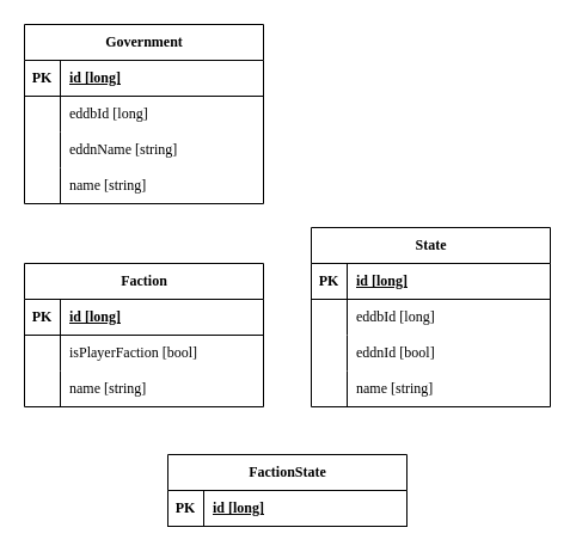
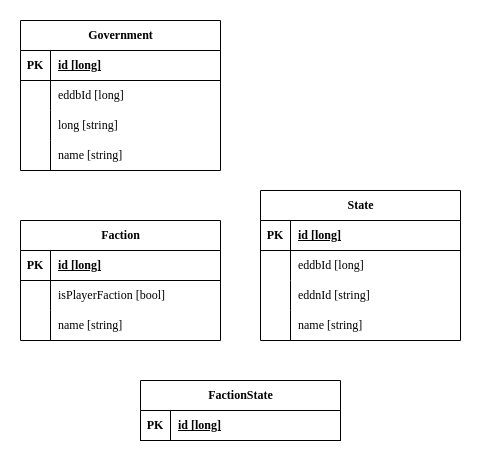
  <mxCell id="0" />
  <mxCell id="1" parent="0" />
  <mxCell id="2" value="Government" style="shape=table;startSize=30;container=1;collapsible=1;childLayout=tableLayout;fixedRows=1;rowLines=0;fontStyle=1;align=center;resizeLast=1;html=1;fontFamily=Consolas;" vertex="1" parent="1"><mxGeometry x="20" y="20" width="200" height="150" as="geometry" /></mxCell>
  <mxCell id="3" value="" style="shape=tableRow;horizontal=0;startSize=0;swimlaneHead=0;swimlaneBody=0;fillColor=none;collapsible=0;dropTarget=0;points=[[0,0.5],[1,0.5]];portConstraint=eastwest;top=0;left=0;right=0;bottom=1;fontFamily=Consolas;" vertex="1" parent="2"><mxGeometry y="30" width="200" height="30" as="geometry" /></mxCell>
  <mxCell id="4" value="PK" style="shape=partialRectangle;connectable=0;fillColor=none;top=0;left=0;bottom=0;right=0;fontStyle=1;overflow=hidden;whiteSpace=wrap;html=1;fontFamily=Consolas;" vertex="1" parent="3"><mxGeometry width="30" height="30" as="geometry"><mxRectangle width="30" height="30" as="alternateBounds" /></mxGeometry></mxCell>
  <mxCell id="5" value="id [long]" style="shape=partialRectangle;connectable=0;fillColor=none;top=0;left=0;bottom=0;right=0;align=left;spacingLeft=6;fontStyle=5;overflow=hidden;whiteSpace=wrap;html=1;fontFamily=Consolas;" vertex="1" parent="3"><mxGeometry x="30" width="170" height="30" as="geometry"><mxRectangle width="170" height="30" as="alternateBounds" /></mxGeometry></mxCell>
  <mxCell id="6" value="" style="shape=tableRow;horizontal=0;startSize=0;swimlaneHead=0;swimlaneBody=0;fillColor=none;collapsible=0;dropTarget=0;points=[[0,0.5],[1,0.5]];portConstraint=eastwest;top=0;left=0;right=0;bottom=0;fontFamily=Consolas;" vertex="1" parent="2"><mxGeometry y="60" width="200" height="30" as="geometry" /></mxCell>
  <mxCell id="7" value="" style="shape=partialRectangle;connectable=0;fillColor=none;top=0;left=0;bottom=0;right=0;editable=1;overflow=hidden;whiteSpace=wrap;html=1;fontFamily=Consolas;" vertex="1" parent="6"><mxGeometry width="30" height="30" as="geometry"><mxRectangle width="30" height="30" as="alternateBounds" /></mxGeometry></mxCell>
  <mxCell id="8" value="eddbId [long]" style="shape=partialRectangle;connectable=0;fillColor=none;top=0;left=0;bottom=0;right=0;align=left;spacingLeft=6;overflow=hidden;whiteSpace=wrap;html=1;fontFamily=Consolas;" vertex="1" parent="6"><mxGeometry x="30" width="170" height="30" as="geometry"><mxRectangle width="170" height="30" as="alternateBounds" /></mxGeometry></mxCell>
  <mxCell id="9" value="" style="shape=tableRow;horizontal=0;startSize=0;swimlaneHead=0;swimlaneBody=0;fillColor=none;collapsible=0;dropTarget=0;points=[[0,0.5],[1,0.5]];portConstraint=eastwest;top=0;left=0;right=0;bottom=0;fontFamily=Consolas;" vertex="1" parent="2"><mxGeometry y="90" width="200" height="30" as="geometry" /></mxCell>
  <mxCell id="10" value="" style="shape=partialRectangle;connectable=0;fillColor=none;top=0;left=0;bottom=0;right=0;editable=1;overflow=hidden;whiteSpace=wrap;html=1;fontFamily=Consolas;" vertex="1" parent="9"><mxGeometry width="30" height="30" as="geometry"><mxRectangle width="30" height="30" as="alternateBounds" /></mxGeometry></mxCell>
- <mxCell id="11" value="eddnName [string]" style="shape=partialRectangle;connectable=0;fillColor=none;top=0;left=0;bottom=0;right=0;align=left;spacingLeft=6;overflow=hidden;whiteSpace=wrap;html=1;fontFamily=Consolas;" vertex="1" parent="9"><mxGeometry x="30" width="170" height="30" as="geometry"><mxRectangle width="170" height="30" as="alternateBounds" /></mxGeometry></mxCell>
+ <mxCell id="11" value="long [string]" style="shape=partialRectangle;connectable=0;fillColor=none;top=0;left=0;bottom=0;right=0;align=left;spacingLeft=6;overflow=hidden;whiteSpace=wrap;html=1;fontFamily=Consolas;" vertex="1" parent="9"><mxGeometry x="30" width="170" height="30" as="geometry"><mxRectangle width="170" height="30" as="alternateBounds" /></mxGeometry></mxCell>
  <mxCell id="12" value="" style="shape=tableRow;horizontal=0;startSize=0;swimlaneHead=0;swimlaneBody=0;fillColor=none;collapsible=0;dropTarget=0;points=[[0,0.5],[1,0.5]];portConstraint=eastwest;top=0;left=0;right=0;bottom=0;fontFamily=Consolas;" vertex="1" parent="2"><mxGeometry y="120" width="200" height="30" as="geometry" /></mxCell>
  <mxCell id="13" value="" style="shape=partialRectangle;connectable=0;fillColor=none;top=0;left=0;bottom=0;right=0;editable=1;overflow=hidden;whiteSpace=wrap;html=1;fontFamily=Consolas;" vertex="1" parent="12"><mxGeometry width="30" height="30" as="geometry"><mxRectangle width="30" height="30" as="alternateBounds" /></mxGeometry></mxCell>
  <mxCell id="14" value="name [string]" style="shape=partialRectangle;connectable=0;fillColor=none;top=0;left=0;bottom=0;right=0;align=left;spacingLeft=6;overflow=hidden;whiteSpace=wrap;html=1;fontFamily=Consolas;" vertex="1" parent="12"><mxGeometry x="30" width="170" height="30" as="geometry"><mxRectangle width="170" height="30" as="alternateBounds" /></mxGeometry></mxCell>
  <mxCell id="15" value="Faction" style="shape=table;startSize=30;container=1;collapsible=1;childLayout=tableLayout;fixedRows=1;rowLines=0;fontStyle=1;align=center;resizeLast=1;html=1;fontFamily=Consolas;" vertex="1" parent="1"><mxGeometry x="20" y="220" width="200" height="120" as="geometry" /></mxCell>
  <mxCell id="16" value="" style="shape=tableRow;horizontal=0;startSize=0;swimlaneHead=0;swimlaneBody=0;fillColor=none;collapsible=0;dropTarget=0;points=[[0,0.5],[1,0.5]];portConstraint=eastwest;top=0;left=0;right=0;bottom=1;fontStyle=0;fontFamily=Consolas;" vertex="1" parent="15"><mxGeometry y="30" width="200" height="30" as="geometry" /></mxCell>
  <mxCell id="17" value="PK" style="shape=partialRectangle;connectable=0;fillColor=none;top=0;left=0;bottom=0;right=0;fontStyle=1;overflow=hidden;whiteSpace=wrap;html=1;fontFamily=Consolas;" vertex="1" parent="16"><mxGeometry width="30" height="30" as="geometry"><mxRectangle width="30" height="30" as="alternateBounds" /></mxGeometry></mxCell>
  <mxCell id="18" value="id [long]" style="shape=partialRectangle;connectable=0;fillColor=none;top=0;left=0;bottom=0;right=0;align=left;spacingLeft=6;fontStyle=5;overflow=hidden;whiteSpace=wrap;html=1;fontFamily=Consolas;" vertex="1" parent="16"><mxGeometry x="30" width="170" height="30" as="geometry"><mxRectangle width="170" height="30" as="alternateBounds" /></mxGeometry></mxCell>
  <mxCell id="19" value="" style="shape=tableRow;horizontal=0;startSize=0;swimlaneHead=0;swimlaneBody=0;fillColor=none;collapsible=0;dropTarget=0;points=[[0,0.5],[1,0.5]];portConstraint=eastwest;top=0;left=0;right=0;bottom=0;fontFamily=Consolas;" vertex="1" parent="15"><mxGeometry y="60" width="200" height="30" as="geometry" /></mxCell>
  <mxCell id="20" value="" style="shape=partialRectangle;connectable=0;fillColor=none;top=0;left=0;bottom=0;right=0;editable=1;overflow=hidden;whiteSpace=wrap;html=1;fontFamily=Consolas;" vertex="1" parent="19"><mxGeometry width="30" height="30" as="geometry"><mxRectangle width="30" height="30" as="alternateBounds" /></mxGeometry></mxCell>
  <mxCell id="21" value="isPlayerFaction [bool]" style="shape=partialRectangle;connectable=0;fillColor=none;top=0;left=0;bottom=0;right=0;align=left;spacingLeft=6;overflow=hidden;whiteSpace=wrap;html=1;fontFamily=Consolas;" vertex="1" parent="19"><mxGeometry x="30" width="170" height="30" as="geometry"><mxRectangle width="170" height="30" as="alternateBounds" /></mxGeometry></mxCell>
  <mxCell id="22" value="" style="shape=tableRow;horizontal=0;startSize=0;swimlaneHead=0;swimlaneBody=0;fillColor=none;collapsible=0;dropTarget=0;points=[[0,0.5],[1,0.5]];portConstraint=eastwest;top=0;left=0;right=0;bottom=0;fontFamily=Consolas;" vertex="1" parent="15"><mxGeometry y="90" width="200" height="30" as="geometry" /></mxCell>
  <mxCell id="23" value="" style="shape=partialRectangle;connectable=0;fillColor=none;top=0;left=0;bottom=0;right=0;editable=1;overflow=hidden;whiteSpace=wrap;html=1;fontFamily=Consolas;" vertex="1" parent="22"><mxGeometry width="30" height="30" as="geometry"><mxRectangle width="30" height="30" as="alternateBounds" /></mxGeometry></mxCell>
  <mxCell id="24" value="name [string]" style="shape=partialRectangle;connectable=0;fillColor=none;top=0;left=0;bottom=0;right=0;align=left;spacingLeft=6;overflow=hidden;whiteSpace=wrap;html=1;fontFamily=Consolas;" vertex="1" parent="22"><mxGeometry x="30" width="170" height="30" as="geometry"><mxRectangle width="170" height="30" as="alternateBounds" /></mxGeometry></mxCell>
  <mxCell id="25" value="State" style="shape=table;startSize=30;container=1;collapsible=1;childLayout=tableLayout;fixedRows=1;rowLines=0;fontStyle=1;align=center;resizeLast=1;html=1;fontFamily=Consolas;" vertex="1" parent="1"><mxGeometry x="260" y="190" width="200" height="150" as="geometry" /></mxCell>
  <mxCell id="26" value="" style="shape=tableRow;horizontal=0;startSize=0;swimlaneHead=0;swimlaneBody=0;fillColor=none;collapsible=0;dropTarget=0;points=[[0,0.5],[1,0.5]];portConstraint=eastwest;top=0;left=0;right=0;bottom=1;fontFamily=Consolas;" vertex="1" parent="25"><mxGeometry y="30" width="200" height="30" as="geometry" /></mxCell>
  <mxCell id="27" value="PK" style="shape=partialRectangle;connectable=0;fillColor=none;top=0;left=0;bottom=0;right=0;fontStyle=1;overflow=hidden;whiteSpace=wrap;html=1;fontFamily=Consolas;" vertex="1" parent="26"><mxGeometry width="30" height="30" as="geometry"><mxRectangle width="30" height="30" as="alternateBounds" /></mxGeometry></mxCell>
  <mxCell id="28" value="id [long]" style="shape=partialRectangle;connectable=0;fillColor=none;top=0;left=0;bottom=0;right=0;align=left;spacingLeft=6;fontStyle=5;overflow=hidden;whiteSpace=wrap;html=1;fontFamily=Consolas;" vertex="1" parent="26"><mxGeometry x="30" width="170" height="30" as="geometry"><mxRectangle width="170" height="30" as="alternateBounds" /></mxGeometry></mxCell>
  <mxCell id="29" value="" style="shape=tableRow;horizontal=0;startSize=0;swimlaneHead=0;swimlaneBody=0;fillColor=none;collapsible=0;dropTarget=0;points=[[0,0.5],[1,0.5]];portConstraint=eastwest;top=0;left=0;right=0;bottom=0;fontFamily=Consolas;" vertex="1" parent="25"><mxGeometry y="60" width="200" height="30" as="geometry" /></mxCell>
  <mxCell id="30" value="" style="shape=partialRectangle;connectable=0;fillColor=none;top=0;left=0;bottom=0;right=0;editable=1;overflow=hidden;whiteSpace=wrap;html=1;fontFamily=Consolas;" vertex="1" parent="29"><mxGeometry width="30" height="30" as="geometry"><mxRectangle width="30" height="30" as="alternateBounds" /></mxGeometry></mxCell>
  <mxCell id="31" value="eddbId [long]" style="shape=partialRectangle;connectable=0;fillColor=none;top=0;left=0;bottom=0;right=0;align=left;spacingLeft=6;overflow=hidden;whiteSpace=wrap;html=1;fontFamily=Consolas;" vertex="1" parent="29"><mxGeometry x="30" width="170" height="30" as="geometry"><mxRectangle width="170" height="30" as="alternateBounds" /></mxGeometry></mxCell>
  <mxCell id="32" value="" style="shape=tableRow;horizontal=0;startSize=0;swimlaneHead=0;swimlaneBody=0;fillColor=none;collapsible=0;dropTarget=0;points=[[0,0.5],[1,0.5]];portConstraint=eastwest;top=0;left=0;right=0;bottom=0;fontFamily=Consolas;" vertex="1" parent="25"><mxGeometry y="90" width="200" height="30" as="geometry" /></mxCell>
  <mxCell id="33" value="" style="shape=partialRectangle;connectable=0;fillColor=none;top=0;left=0;bottom=0;right=0;editable=1;overflow=hidden;whiteSpace=wrap;html=1;fontFamily=Consolas;" vertex="1" parent="32"><mxGeometry width="30" height="30" as="geometry"><mxRectangle width="30" height="30" as="alternateBounds" /></mxGeometry></mxCell>
- <mxCell id="34" value="eddnId [bool]" style="shape=partialRectangle;connectable=0;fillColor=none;top=0;left=0;bottom=0;right=0;align=left;spacingLeft=6;overflow=hidden;whiteSpace=wrap;html=1;fontFamily=Consolas;" vertex="1" parent="32"><mxGeometry x="30" width="170" height="30" as="geometry"><mxRectangle width="170" height="30" as="alternateBounds" /></mxGeometry></mxCell>
+ <mxCell id="34" value="eddnId [string]" style="shape=partialRectangle;connectable=0;fillColor=none;top=0;left=0;bottom=0;right=0;align=left;spacingLeft=6;overflow=hidden;whiteSpace=wrap;html=1;fontFamily=Consolas;" vertex="1" parent="32"><mxGeometry x="30" width="170" height="30" as="geometry"><mxRectangle width="170" height="30" as="alternateBounds" /></mxGeometry></mxCell>
  <mxCell id="35" value="" style="shape=tableRow;horizontal=0;startSize=0;swimlaneHead=0;swimlaneBody=0;fillColor=none;collapsible=0;dropTarget=0;points=[[0,0.5],[1,0.5]];portConstraint=eastwest;top=0;left=0;right=0;bottom=0;fontFamily=Consolas;" vertex="1" parent="25"><mxGeometry y="120" width="200" height="30" as="geometry" /></mxCell>
  <mxCell id="36" value="" style="shape=partialRectangle;connectable=0;fillColor=none;top=0;left=0;bottom=0;right=0;editable=1;overflow=hidden;whiteSpace=wrap;html=1;fontFamily=Consolas;" vertex="1" parent="35"><mxGeometry width="30" height="30" as="geometry"><mxRectangle width="30" height="30" as="alternateBounds" /></mxGeometry></mxCell>
  <mxCell id="37" value="name [string]" style="shape=partialRectangle;connectable=0;fillColor=none;top=0;left=0;bottom=0;right=0;align=left;spacingLeft=6;overflow=hidden;whiteSpace=wrap;html=1;fontFamily=Consolas;" vertex="1" parent="35"><mxGeometry x="30" width="170" height="30" as="geometry"><mxRectangle width="170" height="30" as="alternateBounds" /></mxGeometry></mxCell>
  <mxCell id="38" value="FactionState" style="shape=table;startSize=30;container=1;collapsible=1;childLayout=tableLayout;fixedRows=1;rowLines=0;fontStyle=1;align=center;resizeLast=1;html=1;fontFamily=Consolas;" vertex="1" parent="1"><mxGeometry x="140" y="380" width="200" height="60" as="geometry" /></mxCell>
  <mxCell id="39" value="" style="shape=tableRow;horizontal=0;startSize=0;swimlaneHead=0;swimlaneBody=0;fillColor=none;collapsible=0;dropTarget=0;points=[[0,0.5],[1,0.5]];portConstraint=eastwest;top=0;left=0;right=0;bottom=1;fontFamily=Consolas;" vertex="1" parent="38"><mxGeometry y="30" width="200" height="30" as="geometry" /></mxCell>
  <mxCell id="40" value="PK" style="shape=partialRectangle;connectable=0;fillColor=none;top=0;left=0;bottom=0;right=0;fontStyle=1;overflow=hidden;whiteSpace=wrap;html=1;fontFamily=Consolas;" vertex="1" parent="39"><mxGeometry width="30" height="30" as="geometry"><mxRectangle width="30" height="30" as="alternateBounds" /></mxGeometry></mxCell>
  <mxCell id="41" value="id [long]" style="shape=partialRectangle;connectable=0;fillColor=none;top=0;left=0;bottom=0;right=0;align=left;spacingLeft=6;fontStyle=5;overflow=hidden;whiteSpace=wrap;html=1;fontFamily=Consolas;" vertex="1" parent="39"><mxGeometry x="30" width="170" height="30" as="geometry"><mxRectangle width="170" height="30" as="alternateBounds" /></mxGeometry></mxCell>
